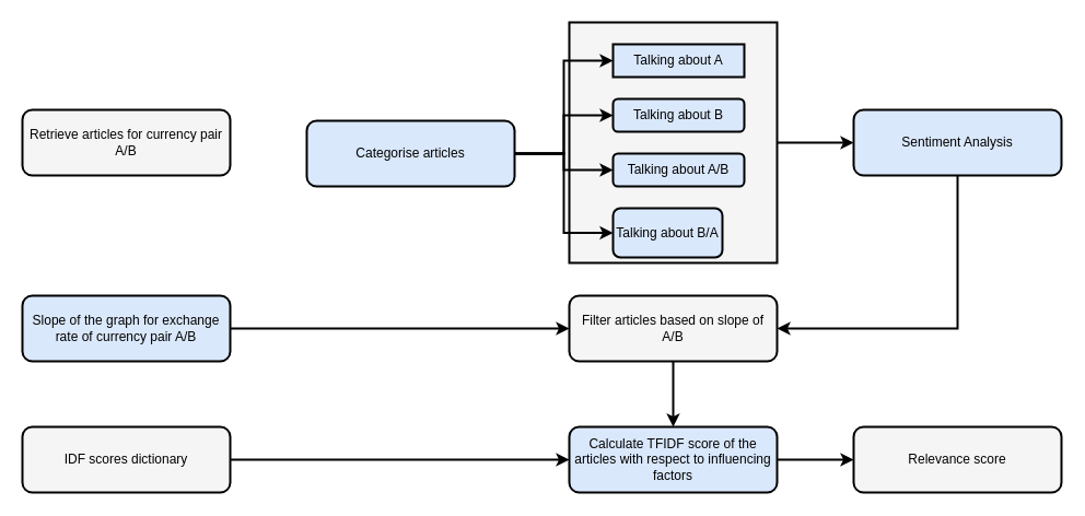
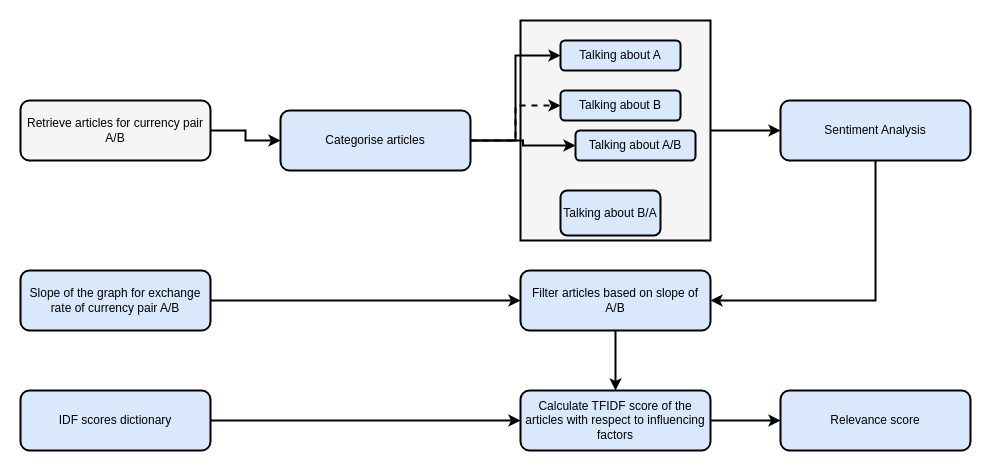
  <mxCell id="0" />
  <mxCell id="1" parent="0" />
  <mxCell id="2" style="edgeStyle=orthogonalEdgeStyle;rounded=0;orthogonalLoop=1;jettySize=auto;html=1;strokeWidth=2;fillColor=#dae8fc;" parent="1" source="3" target="16" edge="1"><mxGeometry relative="1" as="geometry" /></mxCell>
  <mxCell id="3" value="" style="rounded=0;whiteSpace=wrap;html=1;strokeWidth=2;fillColor=#f5f5f5;fontColor=#333333;" parent="1" vertex="1"><mxGeometry x="520" y="20" width="190" height="220" as="geometry" /></mxCell>
  <mxCell id="4" style="edgeStyle=orthogonalEdgeStyle;rounded=0;orthogonalLoop=1;jettySize=auto;html=1;exitX=1;exitY=0.5;exitDx=0;exitDy=0;entryX=0;entryY=0.5;entryDx=0;entryDy=0;strokeWidth=2;fillColor=#dae8fc;" parent="1" source="8" target="12" edge="1"><mxGeometry relative="1" as="geometry" /></mxCell>
- <mxCell id="5" style="edgeStyle=orthogonalEdgeStyle;rounded=0;orthogonalLoop=1;jettySize=auto;html=1;exitX=1;exitY=0.5;exitDx=0;exitDy=0;entryX=0;entryY=0.5;entryDx=0;entryDy=0;strokeWidth=2;fillColor=#dae8fc;" parent="1" source="8" target="11" edge="1"><mxGeometry relative="1" as="geometry" /></mxCell>
+ <mxCell id="5" style="edgeStyle=orthogonalEdgeStyle;rounded=0;orthogonalLoop=1;jettySize=auto;html=1;exitX=1;exitY=0.5;exitDx=0;exitDy=0;entryX=0;entryY=0.5;entryDx=0;entryDy=0;strokeWidth=2;fillColor=#dae8fc;dashed=1;" parent="1" source="8" target="11" edge="1"><mxGeometry relative="1" as="geometry" /></mxCell>
  <mxCell id="6" style="edgeStyle=orthogonalEdgeStyle;rounded=0;orthogonalLoop=1;jettySize=auto;html=1;exitX=1;exitY=0.5;exitDx=0;exitDy=0;entryX=0;entryY=0.5;entryDx=0;entryDy=0;strokeWidth=2;fillColor=#dae8fc;" parent="1" source="8" target="10" edge="1"><mxGeometry relative="1" as="geometry" /></mxCell>
- <mxCell id="7" style="edgeStyle=orthogonalEdgeStyle;rounded=0;orthogonalLoop=1;jettySize=auto;html=1;exitX=1;exitY=0.5;exitDx=0;exitDy=0;entryX=0;entryY=0.5;entryDx=0;entryDy=0;strokeWidth=2;fillColor=#dae8fc;" parent="1" source="8" target="9" edge="1"><mxGeometry relative="1" as="geometry" /></mxCell>
  <mxCell id="8" value="Categorise articles" style="rounded=1;whiteSpace=wrap;html=1;strokeWidth=2;fillColor=#dae8fc;" parent="1" vertex="1"><mxGeometry x="280" y="110" width="190" height="60" as="geometry" /></mxCell>
  <mxCell id="9" value="Talking about B/A" style="rounded=1;whiteSpace=wrap;html=1;strokeWidth=2;fillColor=#dae8fc;" parent="1" vertex="1"><mxGeometry x="560" y="190" width="100" height="45" as="geometry" /></mxCell>
- <mxCell id="10" value="Talking about A/B" style="rounded=1;whiteSpace=wrap;html=1;strokeWidth=2;fillColor=#dae8fc;" parent="1" vertex="1"><mxGeometry x="560" y="140" width="120" height="30" as="geometry" /></mxCell>
+ <mxCell id="10" value="Talking about A/B" style="rounded=1;whiteSpace=wrap;html=1;strokeWidth=2;fillColor=#dae8fc;" parent="1" vertex="1"><mxGeometry x="575" y="130" width="120" height="30" as="geometry" /></mxCell>
  <mxCell id="11" value="Talking about B" style="rounded=1;whiteSpace=wrap;html=1;strokeWidth=2;fillColor=#dae8fc;" parent="1" vertex="1"><mxGeometry x="560" y="90" width="120" height="30" as="geometry" /></mxCell>
- <mxCell id="12" value="Talking about A" style="whiteSpace=wrap;html=1;strokeWidth=2;fillColor=#dae8fc;rounded=0;" parent="1" vertex="1"><mxGeometry x="560" y="40" width="120" height="30" as="geometry" /></mxCell>
+ <mxCell id="12" value="Talking about A" style="rounded=1;whiteSpace=wrap;html=1;strokeWidth=2;fillColor=#dae8fc;" parent="1" vertex="1"><mxGeometry x="560" y="40" width="120" height="30" as="geometry" /></mxCell>
+ <mxCell id="13" style="edgeStyle=orthogonalEdgeStyle;rounded=0;orthogonalLoop=1;jettySize=auto;html=1;strokeWidth=2;fillColor=#dae8fc;" parent="1" source="14" target="8" edge="1"><mxGeometry relative="1" as="geometry" /></mxCell>
  <mxCell id="14" value="Retrieve articles for currency pair A/B" style="rounded=1;whiteSpace=wrap;html=1;strokeWidth=2;fillColor=#f5f5f5;" parent="1" vertex="1"><mxGeometry x="20" y="100" width="190" height="60" as="geometry" /></mxCell>
  <mxCell id="15" style="edgeStyle=orthogonalEdgeStyle;rounded=0;orthogonalLoop=1;jettySize=auto;html=1;entryX=1;entryY=0.5;entryDx=0;entryDy=0;strokeWidth=2;exitX=0.5;exitY=1;exitDx=0;exitDy=0;fillColor=#dae8fc;" parent="1" source="16" target="18" edge="1"><mxGeometry relative="1" as="geometry"><Array as="points"><mxPoint x="875" y="300" /></Array></mxGeometry></mxCell>
  <mxCell id="16" value="Sentiment Analysis" style="rounded=1;whiteSpace=wrap;html=1;strokeWidth=2;fillColor=#dae8fc;" parent="1" vertex="1"><mxGeometry x="780" y="100" width="190" height="60" as="geometry" /></mxCell>
  <mxCell id="17" value="" style="edgeStyle=orthogonalEdgeStyle;rounded=0;orthogonalLoop=1;jettySize=auto;html=1;strokeWidth=2;fillColor=#dae8fc;" parent="1" source="18" target="24" edge="1"><mxGeometry relative="1" as="geometry" /></mxCell>
- <mxCell id="18" value="Filter articles based on slope of A/B" style="whiteSpace=wrap;html=1;rounded=1;strokeWidth=2;fillColor=#f5f5f5;" parent="1" vertex="1"><mxGeometry x="520" y="270" width="190" height="60" as="geometry" /></mxCell>
+ <mxCell id="18" value="Filter articles based on slope of A/B" style="whiteSpace=wrap;html=1;rounded=1;strokeWidth=2;fillColor=#dae8fc;" parent="1" vertex="1"><mxGeometry x="520" y="270" width="190" height="60" as="geometry" /></mxCell>
  <mxCell id="19" style="edgeStyle=orthogonalEdgeStyle;rounded=0;orthogonalLoop=1;jettySize=auto;html=1;entryX=0;entryY=0.5;entryDx=0;entryDy=0;strokeWidth=2;fillColor=#dae8fc;" parent="1" source="20" target="18" edge="1"><mxGeometry relative="1" as="geometry" /></mxCell>
  <mxCell id="20" value="Slope of the graph for exchange rate of currency pair A/B" style="rounded=1;whiteSpace=wrap;html=1;strokeWidth=2;fillColor=#dae8fc;" parent="1" vertex="1"><mxGeometry x="20" y="270" width="190" height="60" as="geometry" /></mxCell>
  <mxCell id="21" style="edgeStyle=orthogonalEdgeStyle;rounded=0;orthogonalLoop=1;jettySize=auto;html=1;entryX=0;entryY=0.5;entryDx=0;entryDy=0;strokeWidth=2;fillColor=#dae8fc;" parent="1" source="22" target="24" edge="1"><mxGeometry relative="1" as="geometry" /></mxCell>
- <mxCell id="22" value="IDF scores dictionary" style="rounded=1;whiteSpace=wrap;html=1;strokeWidth=2;fillColor=#f5f5f5;" parent="1" vertex="1"><mxGeometry x="20" y="390" width="190" height="60" as="geometry" /></mxCell>
+ <mxCell id="22" value="IDF scores dictionary" style="rounded=1;whiteSpace=wrap;html=1;strokeWidth=2;fillColor=#dae8fc;" parent="1" vertex="1"><mxGeometry x="20" y="390" width="190" height="60" as="geometry" /></mxCell>
  <mxCell id="23" value="" style="edgeStyle=orthogonalEdgeStyle;rounded=0;orthogonalLoop=1;jettySize=auto;html=1;strokeWidth=2;fillColor=#dae8fc;" parent="1" source="24" target="25" edge="1"><mxGeometry relative="1" as="geometry" /></mxCell>
  <mxCell id="24" value="Calculate TFIDF score of the articles with respect to influencing factors" style="whiteSpace=wrap;html=1;rounded=1;strokeWidth=2;fillColor=#dae8fc;" parent="1" vertex="1"><mxGeometry x="520" y="390" width="190" height="60" as="geometry" /></mxCell>
- <mxCell id="25" value="Relevance score" style="whiteSpace=wrap;html=1;rounded=1;strokeWidth=2;fillColor=#f5f5f5;" parent="1" vertex="1"><mxGeometry x="780" y="390" width="190" height="60" as="geometry" /></mxCell>
+ <mxCell id="25" value="Relevance score" style="whiteSpace=wrap;html=1;rounded=1;strokeWidth=2;fillColor=#dae8fc;" parent="1" vertex="1"><mxGeometry x="780" y="390" width="190" height="60" as="geometry" /></mxCell>
